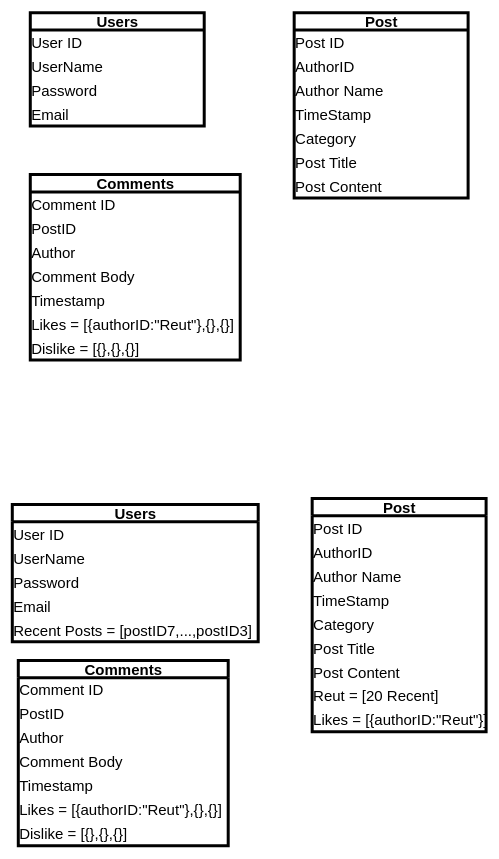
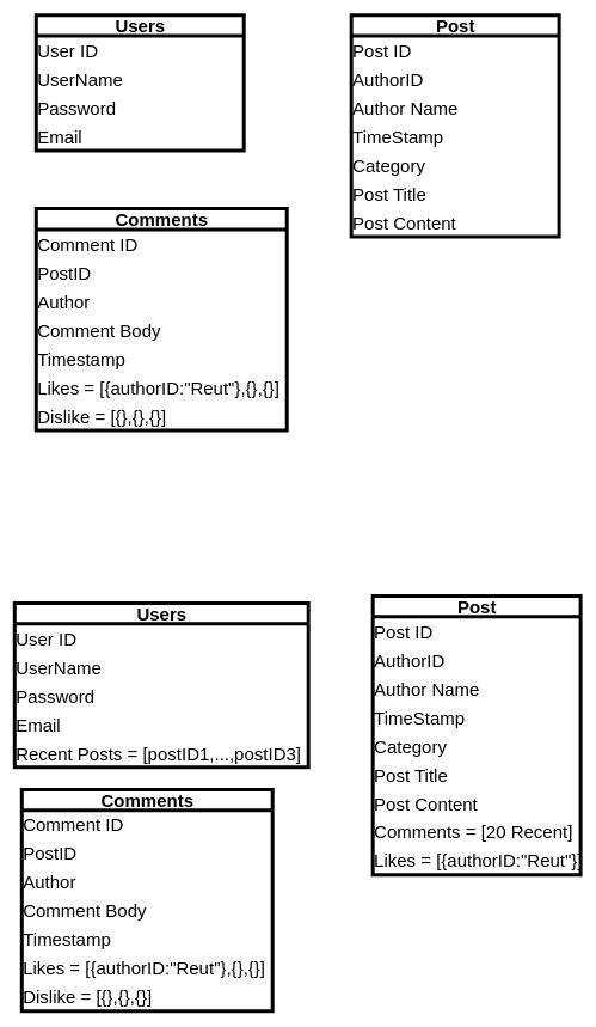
  <mxCell id="0" />
  <mxCell id="1" parent="0" />
  <mxCell id="2" value="Users" style="swimlane;fontStyle=1;align=center;verticalAlign=middle;childLayout=stackLayout;horizontal=1;startSize=29;horizontalStack=0;resizeParent=1;resizeParentMax=0;resizeLast=0;collapsible=0;marginBottom=0;html=1;fontSize=25;strokeWidth=5;" vertex="1" parent="1"><mxGeometry x="50" y="20" width="290" height="189" as="geometry" /></mxCell>
  <mxCell id="3" value="User ID" style="text;html=1;resizable=0;autosize=1;align=left;verticalAlign=middle;points=[];fillColor=none;strokeColor=none;rounded=0;fontSize=25;" vertex="1" parent="2"><mxGeometry y="29" width="290" height="40" as="geometry" /></mxCell>
  <mxCell id="4" value="UserName" style="text;html=1;resizable=0;autosize=1;align=left;verticalAlign=middle;points=[];fillColor=none;strokeColor=none;rounded=0;fontSize=25;" vertex="1" parent="2"><mxGeometry y="69" width="290" height="40" as="geometry" /></mxCell>
  <mxCell id="5" value="Password" style="text;html=1;resizable=0;autosize=1;align=left;verticalAlign=middle;points=[];fillColor=none;strokeColor=none;rounded=0;fontSize=25;" vertex="1" parent="2"><mxGeometry y="109" width="290" height="40" as="geometry" /></mxCell>
  <mxCell id="6" value="Email" style="text;html=1;resizable=0;autosize=1;align=left;verticalAlign=middle;points=[];fillColor=none;strokeColor=none;rounded=0;fontSize=25;" vertex="1" parent="2"><mxGeometry y="149" width="290" height="40" as="geometry" /></mxCell>
  <mxCell id="7" value="Post" style="swimlane;fontStyle=1;align=center;verticalAlign=middle;childLayout=stackLayout;horizontal=1;startSize=29;horizontalStack=0;resizeParent=1;resizeParentMax=0;resizeLast=0;collapsible=0;marginBottom=0;html=1;fontSize=25;strokeWidth=5;" vertex="1" parent="1"><mxGeometry x="490" y="20" width="290" height="309" as="geometry" /></mxCell>
  <mxCell id="8" value="Post ID" style="text;html=1;resizable=0;autosize=1;align=left;verticalAlign=middle;points=[];fillColor=none;strokeColor=none;rounded=0;fontSize=25;" vertex="1" parent="7"><mxGeometry y="29" width="290" height="40" as="geometry" /></mxCell>
  <mxCell id="9" value="AuthorID" style="text;html=1;resizable=0;autosize=1;align=left;verticalAlign=middle;points=[];fillColor=none;strokeColor=none;rounded=0;fontSize=25;" vertex="1" parent="7"><mxGeometry y="69" width="290" height="40" as="geometry" /></mxCell>
  <mxCell id="10" value="Author Name" style="text;html=1;resizable=0;autosize=1;align=left;verticalAlign=middle;points=[];fillColor=none;strokeColor=none;rounded=0;fontSize=25;" vertex="1" parent="7"><mxGeometry y="109" width="290" height="40" as="geometry" /></mxCell>
  <mxCell id="11" value="TimeStamp" style="text;html=1;resizable=0;autosize=1;align=left;verticalAlign=middle;points=[];fillColor=none;strokeColor=none;rounded=0;fontSize=25;" vertex="1" parent="7"><mxGeometry y="149" width="290" height="40" as="geometry" /></mxCell>
  <mxCell id="12" value="Category&amp;nbsp;" style="text;html=1;resizable=0;autosize=1;align=left;verticalAlign=middle;points=[];fillColor=none;strokeColor=none;rounded=0;fontSize=25;" vertex="1" parent="7"><mxGeometry y="189" width="290" height="40" as="geometry" /></mxCell>
  <mxCell id="13" value="Post Title" style="text;html=1;resizable=0;autosize=1;align=left;verticalAlign=middle;points=[];fillColor=none;strokeColor=none;rounded=0;fontSize=25;" vertex="1" parent="7"><mxGeometry y="229" width="290" height="40" as="geometry" /></mxCell>
  <mxCell id="14" value="Post Content" style="text;html=1;resizable=0;autosize=1;align=left;verticalAlign=middle;points=[];fillColor=none;strokeColor=none;rounded=0;fontSize=25;" vertex="1" parent="7"><mxGeometry y="269" width="290" height="40" as="geometry" /></mxCell>
  <mxCell id="15" value="Comments" style="swimlane;fontStyle=1;align=center;verticalAlign=middle;childLayout=stackLayout;horizontal=1;startSize=29;horizontalStack=0;resizeParent=1;resizeParentMax=0;resizeLast=0;collapsible=0;marginBottom=0;html=1;fontSize=25;strokeWidth=5;" vertex="1" parent="1"><mxGeometry x="50" y="290" width="350" height="309" as="geometry" /></mxCell>
  <mxCell id="16" value="Comment ID" style="text;html=1;resizable=0;autosize=1;align=left;verticalAlign=middle;points=[];fillColor=none;strokeColor=none;rounded=0;fontSize=25;" vertex="1" parent="15"><mxGeometry y="29" width="350" height="40" as="geometry" /></mxCell>
  <mxCell id="17" value="PostID" style="text;html=1;resizable=0;autosize=1;align=left;verticalAlign=middle;points=[];fillColor=none;strokeColor=none;rounded=0;fontSize=25;" vertex="1" parent="15"><mxGeometry y="69" width="350" height="40" as="geometry" /></mxCell>
  <mxCell id="18" value="Author" style="text;html=1;resizable=0;autosize=1;align=left;verticalAlign=middle;points=[];fillColor=none;strokeColor=none;rounded=0;fontSize=25;" vertex="1" parent="15"><mxGeometry y="109" width="350" height="40" as="geometry" /></mxCell>
  <mxCell id="19" value="Comment Body" style="text;html=1;resizable=0;autosize=1;align=left;verticalAlign=middle;points=[];fillColor=none;strokeColor=none;rounded=0;fontSize=25;" vertex="1" parent="15"><mxGeometry y="149" width="350" height="40" as="geometry" /></mxCell>
  <mxCell id="20" value="Timestamp" style="text;html=1;resizable=0;autosize=1;align=left;verticalAlign=middle;points=[];fillColor=none;strokeColor=none;rounded=0;fontSize=25;" vertex="1" parent="15"><mxGeometry y="189" width="350" height="40" as="geometry" /></mxCell>
  <mxCell id="21" value="Likes = [{authorID:&quot;Reut&quot;},{},{}]" style="text;html=1;resizable=0;autosize=1;align=left;verticalAlign=middle;points=[];fillColor=none;strokeColor=none;rounded=0;fontSize=25;" vertex="1" parent="15"><mxGeometry y="229" width="350" height="40" as="geometry" /></mxCell>
  <mxCell id="22" value="Dislike = [{},{},{}]" style="text;html=1;resizable=0;autosize=1;align=left;verticalAlign=middle;points=[];fillColor=none;strokeColor=none;rounded=0;fontSize=25;" vertex="1" parent="15"><mxGeometry y="269" width="350" height="40" as="geometry" /></mxCell>
  <mxCell id="23" value="Users" style="swimlane;fontStyle=1;align=center;verticalAlign=middle;childLayout=stackLayout;horizontal=1;startSize=29;horizontalStack=0;resizeParent=1;resizeParentMax=0;resizeLast=0;collapsible=0;marginBottom=0;html=1;fontSize=25;strokeWidth=5;" vertex="1" parent="1"><mxGeometry x="20" y="840" width="410" height="229" as="geometry" /></mxCell>
  <mxCell id="24" value="User ID" style="text;html=1;resizable=0;autosize=1;align=left;verticalAlign=middle;points=[];fillColor=none;strokeColor=none;rounded=0;fontSize=25;" vertex="1" parent="23"><mxGeometry y="29" width="410" height="40" as="geometry" /></mxCell>
  <mxCell id="25" value="UserName" style="text;html=1;resizable=0;autosize=1;align=left;verticalAlign=middle;points=[];fillColor=none;strokeColor=none;rounded=0;fontSize=25;" vertex="1" parent="23"><mxGeometry y="69" width="410" height="40" as="geometry" /></mxCell>
  <mxCell id="26" value="Password" style="text;html=1;resizable=0;autosize=1;align=left;verticalAlign=middle;points=[];fillColor=none;strokeColor=none;rounded=0;fontSize=25;" vertex="1" parent="23"><mxGeometry y="109" width="410" height="40" as="geometry" /></mxCell>
  <mxCell id="27" value="Email" style="text;html=1;resizable=0;autosize=1;align=left;verticalAlign=middle;points=[];fillColor=none;strokeColor=none;rounded=0;fontSize=25;" vertex="1" parent="23"><mxGeometry y="149" width="410" height="40" as="geometry" /></mxCell>
- <mxCell id="28" value="Recent Posts = [postID7,...,postID3]" style="text;html=1;resizable=0;autosize=1;align=left;verticalAlign=middle;points=[];fillColor=none;strokeColor=none;rounded=0;fontSize=25;" vertex="1" parent="23"><mxGeometry y="189" width="410" height="40" as="geometry" /></mxCell>
+ <mxCell id="28" value="Recent Posts = [postID1,...,postID3]" style="text;html=1;resizable=0;autosize=1;align=left;verticalAlign=middle;points=[];fillColor=none;strokeColor=none;rounded=0;fontSize=25;" vertex="1" parent="23"><mxGeometry y="189" width="410" height="40" as="geometry" /></mxCell>
  <mxCell id="29" value="Comments" style="swimlane;fontStyle=1;align=center;verticalAlign=middle;childLayout=stackLayout;horizontal=1;startSize=29;horizontalStack=0;resizeParent=1;resizeParentMax=0;resizeLast=0;collapsible=0;marginBottom=0;html=1;fontSize=25;strokeWidth=5;" vertex="1" parent="1"><mxGeometry x="30" y="1100" width="350" height="309" as="geometry" /></mxCell>
  <mxCell id="30" value="Comment ID" style="text;html=1;resizable=0;autosize=1;align=left;verticalAlign=middle;points=[];fillColor=none;strokeColor=none;rounded=0;fontSize=25;" vertex="1" parent="29"><mxGeometry y="29" width="350" height="40" as="geometry" /></mxCell>
  <mxCell id="31" value="PostID" style="text;html=1;resizable=0;autosize=1;align=left;verticalAlign=middle;points=[];fillColor=none;strokeColor=none;rounded=0;fontSize=25;" vertex="1" parent="29"><mxGeometry y="69" width="350" height="40" as="geometry" /></mxCell>
  <mxCell id="32" value="Author" style="text;html=1;resizable=0;autosize=1;align=left;verticalAlign=middle;points=[];fillColor=none;strokeColor=none;rounded=0;fontSize=25;" vertex="1" parent="29"><mxGeometry y="109" width="350" height="40" as="geometry" /></mxCell>
  <mxCell id="33" value="Comment Body" style="text;html=1;resizable=0;autosize=1;align=left;verticalAlign=middle;points=[];fillColor=none;strokeColor=none;rounded=0;fontSize=25;" vertex="1" parent="29"><mxGeometry y="149" width="350" height="40" as="geometry" /></mxCell>
  <mxCell id="34" value="Timestamp" style="text;html=1;resizable=0;autosize=1;align=left;verticalAlign=middle;points=[];fillColor=none;strokeColor=none;rounded=0;fontSize=25;" vertex="1" parent="29"><mxGeometry y="189" width="350" height="40" as="geometry" /></mxCell>
  <mxCell id="35" value="Likes = [{authorID:&quot;Reut&quot;},{},{}]" style="text;html=1;resizable=0;autosize=1;align=left;verticalAlign=middle;points=[];fillColor=none;strokeColor=none;rounded=0;fontSize=25;" vertex="1" parent="29"><mxGeometry y="229" width="350" height="40" as="geometry" /></mxCell>
  <mxCell id="36" value="Dislike = [{},{},{}]" style="text;html=1;resizable=0;autosize=1;align=left;verticalAlign=middle;points=[];fillColor=none;strokeColor=none;rounded=0;fontSize=25;" vertex="1" parent="29"><mxGeometry y="269" width="350" height="40" as="geometry" /></mxCell>
  <mxCell id="37" value="Post" style="swimlane;fontStyle=1;align=center;verticalAlign=middle;childLayout=stackLayout;horizontal=1;startSize=29;horizontalStack=0;resizeParent=1;resizeParentMax=0;resizeLast=0;collapsible=0;marginBottom=0;html=1;fontSize=25;strokeWidth=5;" vertex="1" parent="1"><mxGeometry x="520" y="830" width="290" height="389" as="geometry" /></mxCell>
  <mxCell id="38" value="Post ID" style="text;html=1;resizable=0;autosize=1;align=left;verticalAlign=middle;points=[];fillColor=none;strokeColor=none;rounded=0;fontSize=25;" vertex="1" parent="37"><mxGeometry y="29" width="290" height="40" as="geometry" /></mxCell>
  <mxCell id="39" value="AuthorID" style="text;html=1;resizable=0;autosize=1;align=left;verticalAlign=middle;points=[];fillColor=none;strokeColor=none;rounded=0;fontSize=25;" vertex="1" parent="37"><mxGeometry y="69" width="290" height="40" as="geometry" /></mxCell>
  <mxCell id="40" value="Author Name" style="text;html=1;resizable=0;autosize=1;align=left;verticalAlign=middle;points=[];fillColor=none;strokeColor=none;rounded=0;fontSize=25;" vertex="1" parent="37"><mxGeometry y="109" width="290" height="40" as="geometry" /></mxCell>
  <mxCell id="41" value="TimeStamp" style="text;html=1;resizable=0;autosize=1;align=left;verticalAlign=middle;points=[];fillColor=none;strokeColor=none;rounded=0;fontSize=25;" vertex="1" parent="37"><mxGeometry y="149" width="290" height="40" as="geometry" /></mxCell>
  <mxCell id="42" value="Category&amp;nbsp;" style="text;html=1;resizable=0;autosize=1;align=left;verticalAlign=middle;points=[];fillColor=none;strokeColor=none;rounded=0;fontSize=25;" vertex="1" parent="37"><mxGeometry y="189" width="290" height="40" as="geometry" /></mxCell>
  <mxCell id="43" value="Post Title" style="text;html=1;resizable=0;autosize=1;align=left;verticalAlign=middle;points=[];fillColor=none;strokeColor=none;rounded=0;fontSize=25;" vertex="1" parent="37"><mxGeometry y="229" width="290" height="40" as="geometry" /></mxCell>
  <mxCell id="44" value="Post Content" style="text;html=1;resizable=0;autosize=1;align=left;verticalAlign=middle;points=[];fillColor=none;strokeColor=none;rounded=0;fontSize=25;" vertex="1" parent="37"><mxGeometry y="269" width="290" height="40" as="geometry" /></mxCell>
- <mxCell id="45" value="Reut = [20 Recent]" style="text;html=1;resizable=0;autosize=1;align=left;verticalAlign=middle;points=[];fillColor=none;strokeColor=none;rounded=0;fontSize=25;" vertex="1" parent="37"><mxGeometry y="309" width="290" height="40" as="geometry" /></mxCell>
+ <mxCell id="45" value="Comments = [20 Recent]" style="text;html=1;resizable=0;autosize=1;align=left;verticalAlign=middle;points=[];fillColor=none;strokeColor=none;rounded=0;fontSize=25;" vertex="1" parent="37"><mxGeometry y="309" width="290" height="40" as="geometry" /></mxCell>
  <mxCell id="46" value="Likes = [{authorID:&quot;Reut&quot;}]" style="text;html=1;resizable=0;autosize=1;align=left;verticalAlign=middle;points=[];fillColor=none;strokeColor=none;rounded=0;fontSize=25;" vertex="1" parent="37"><mxGeometry y="349" width="290" height="40" as="geometry" /></mxCell>
